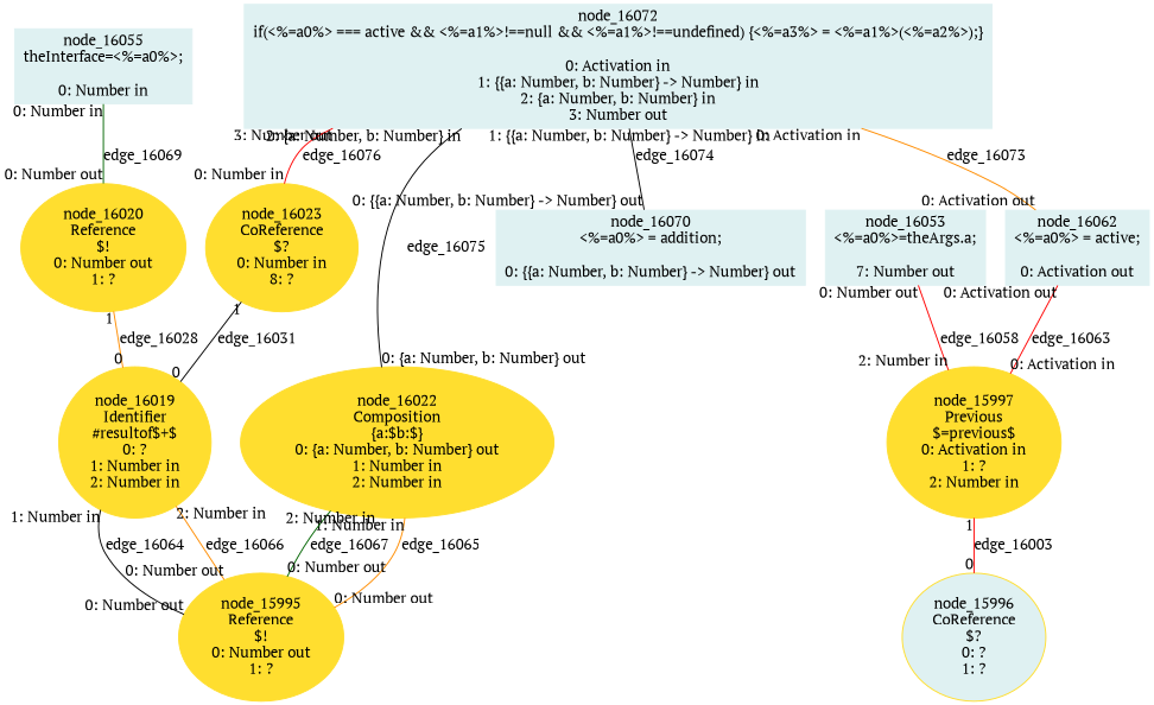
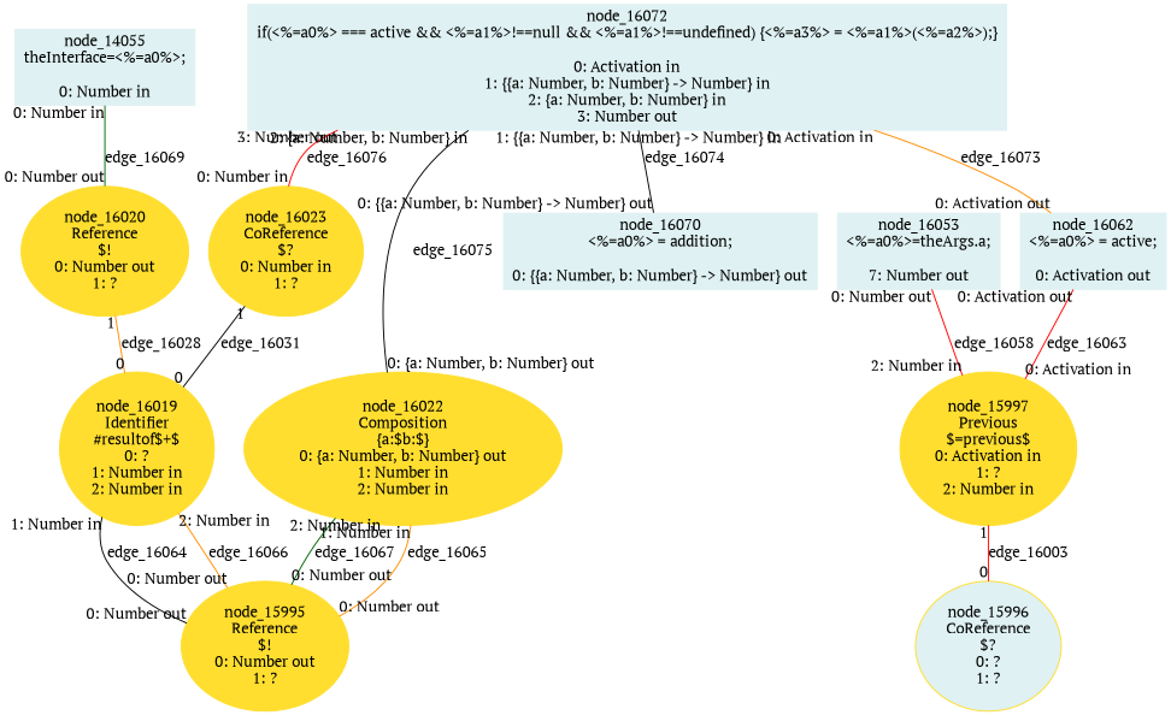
  digraph {
    fontname="PT Serif"
    node [color="#ffde2f" fontname="PT Serif" shape=ellipse style=filled]
    edge [arrowHead=none arrowsize=1 color=red dir=none fontname="PT Serif" headlabel="0: Number out" taillabel=1]
    n1 [label="node_15995\nReference\n$!\n0: Number out\n1: ?"]
    n2 [fillcolor="#dff1f2" label="node_15996\nCoReference\n$?\n0: ?\n1: ?"]
    n3 [label="node_15997\nPrevious\n$=previous$\n0: Activation in\n1: ?\n2: Number in"]
    n4 [label="node_16019\nIdentifier\n#resultof$+$\n0: ?\n1: Number in\n2: Number in"]
    n5 [label="node_16020\nReference\n$!\n0: Number out\n1: ?"]
    n6 [label="node_16022\nComposition\n{a:$b:$}\n0: {a: Number, b: Number} out\n1: Number in\n2: Number in"]
-   n7 [label="node_16023\nCoReference\n$?\n0: Number in\n8: ?"]
+   n7 [label="node_16023\nCoReference\n$?\n0: Number in\n1: ?"]
    n8 [color="#dff1f2" label="node_16053\n<%=a0%>=theArgs.a;\n\n7: Number out" shape=box]
-   n9 [color="#dff1f2" label="node_16055\ntheInterface=<%=a0%>;\n\n0: Number in" shape=box]
+   n9 [color="#dff1f2" label="node_14055\ntheInterface=<%=a0%>;\n\n0: Number in" shape=box]
    n10 [color="#dff1f2" label="node_16062\n<%=a0%> = active;\n\n0: Activation out" shape=box]
    n11 [color="#dff1f2" label="node_16070\n<%=a0%> = addition;\n\n0: {{a: Number, b: Number} -> Number} out" shape=box]
    n12 [color="#dff1f2" label="node_16072\nif(<%=a0%> === active && <%=a1%>!==null && <%=a1%>!==undefined) {<%=a3%> = <%=a1%>(<%=a2%>);}\n\n0: Activation in\n1: {{a: Number, b: Number} -> Number} in\n2: {a: Number, b: Number} in\n3: Number out" shape=box]
    n3 -> n2 [headlabel=0 label=edge_16003]
    n4 -> n1 [color=black label=edge_16064 taillabel="1: Number in"]
    n4 -> n1 [color=darkorange label=edge_16066 taillabel="2: Number in"]
    n5 -> n4 [color=darkorange headlabel=0 label=edge_16028]
    n6 -> n1 [color=darkorange label=edge_16065 taillabel="1: Number in"]
    n6 -> n1 [color=darkgreen label=edge_16067 taillabel="2: Number in"]
    n7 -> n4 [color=black headlabel=0 label=edge_16031]
    n8 -> n3 [headlabel="2: Number in" label=edge_16058 taillabel="0: Number out"]
    n9 -> n5 [color=darkgreen label=edge_16069 taillabel="0: Number in"]
    n10 -> n3 [headlabel="0: Activation in" label=edge_16063 taillabel="0: Activation out"]
    n12 -> n6 [color=black headlabel="0: {a: Number, b: Number} out" label=edge_16075 taillabel="2: {a: Number, b: Number} in"]
    n12 -> n7 [headlabel="0: Number in" label=edge_16076 taillabel="3: Number out"]
    n12 -> n10 [color=darkorange headlabel="0: Activation out" label=edge_16073 taillabel="0: Activation in"]
    n12 -> n11 [color=black headlabel="0: {{a: Number, b: Number} -> Number} out" label=edge_16074 taillabel="1: {{a: Number, b: Number} -> Number} in"]
  }
